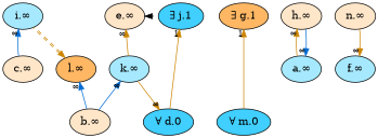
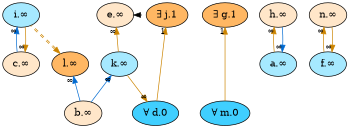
  digraph {
    node [fillcolor="#ffe6c9" fontsize=14 style=filled]
    edge [color="#cc8400" dir=back fontsize=12 labeldistance=1.5 style=solid taillabel="∞"]
    n1 [fillcolor="#40cfff" label="∀ d.0"]
    n2 [fillcolor="#40cfff" label="∀ m.0"]
    n3 [fillcolor="#ffb763" label="∃ g.1"]
-   n4 [fillcolor="#40cfff" label="∃ j.1"]
+   n4 [fillcolor="#ffb763" label="∃ j.1"]
    n5 [fillcolor="#a6e9ff" label="k.∞"]
    n6 [fillcolor="#a6e9ff" label="i.∞"]
    n7 [label="c.∞"]
    n8 [label="h.∞"]
    n9 [fillcolor="#a6e9ff" label="a.∞"]
    n10 [label="b.∞"]
    n11 [fillcolor="#ffb763" label="l.∞"]
    n12 [label="e.∞"]
    n13 [label="n.∞"]
    n14 [fillcolor="#a6e9ff" label="f.∞"]
    subgraph sub_1 {
      rank=max
      n1
      n2
    }
    subgraph sub_2 {
      rank=min
      n3
      n4
    }
    n1 -> n5
    n3 -> n2 [taillabel=1]
    n4 -> n1 [taillabel=1]
    n5 -> n10 [color="#006ad1"]
    n6 -> n7 [color="#006ad1"]
+   n7 -> n6
    n8 -> n9
    n9 -> n8 [color="#006ad1"]
    n11 -> n6 [color="#cc8400:#cc8400" constraint=false style=dashed taillabel=""]
    n11 -> n10 [color="#006ad1"]
    n12 -> n4 [color=black constraint=false style=dotted taillabel=""]
    n12 -> n5
+   n13 -> n14
    n14 -> n13
  }
